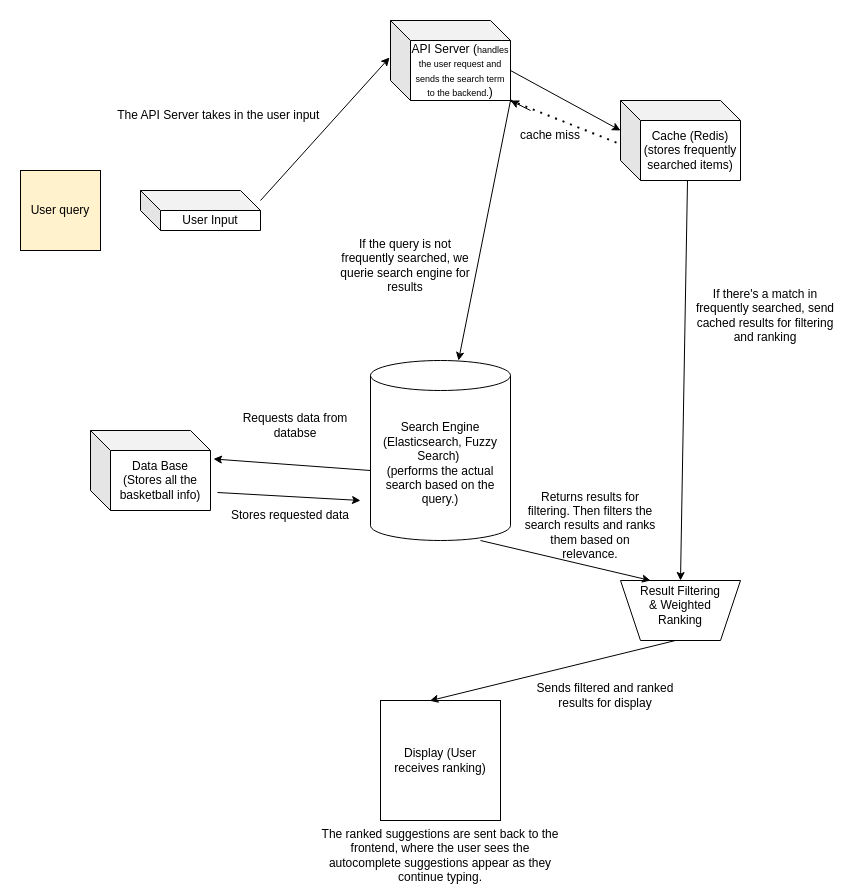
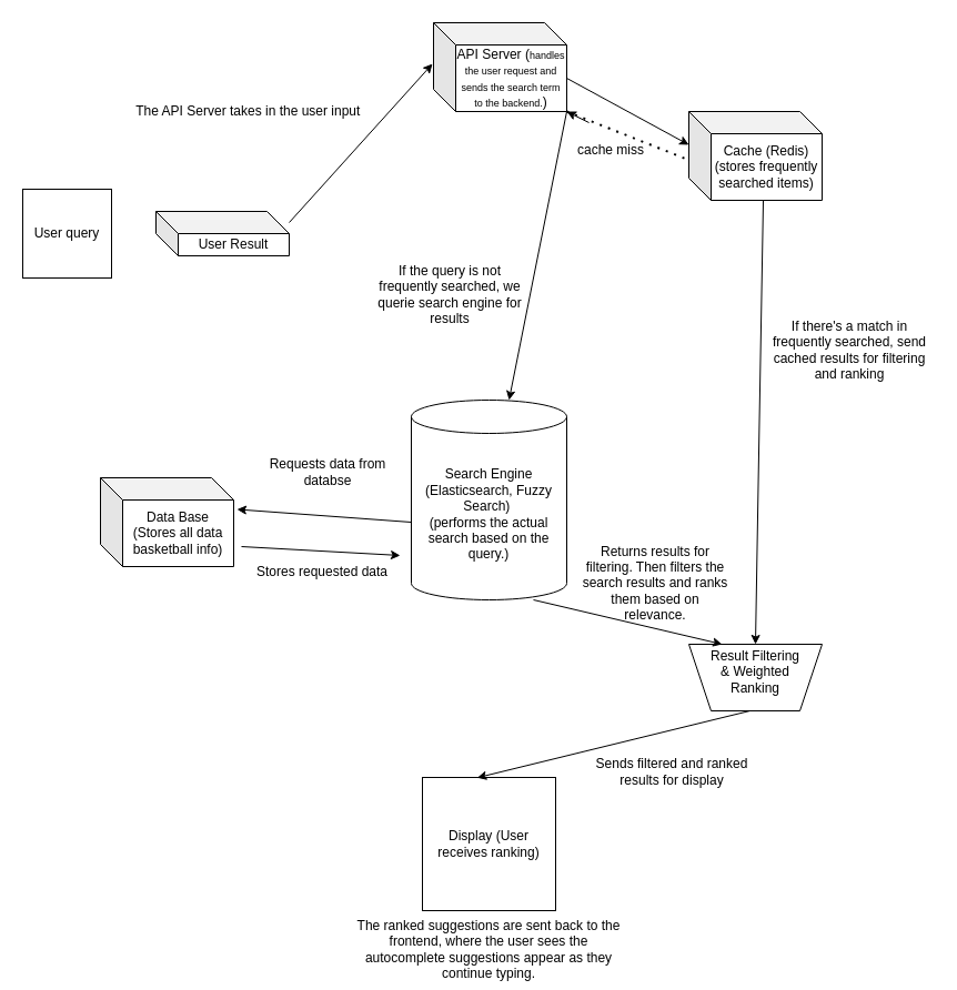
  <mxCell id="0" />
  <mxCell id="1" parent="0" />
- <mxCell id="2" value="User Input" style="shape=cube;whiteSpace=wrap;html=1;boundedLbl=1;backgroundOutline=1;darkOpacity=0.05;darkOpacity2=0.1;" vertex="1" parent="1"><mxGeometry x="140" y="190" width="120" height="40" as="geometry" /></mxCell>
+ <mxCell id="2" value="User Result" style="shape=cube;whiteSpace=wrap;html=1;boundedLbl=1;backgroundOutline=1;darkOpacity=0.05;darkOpacity2=0.1;" vertex="1" parent="1"><mxGeometry x="140" y="190" width="120" height="40" as="geometry" /></mxCell>
  <mxCell id="3" value="" style="endArrow=classic;html=1;rounded=0;entryX=-0.008;entryY=0.463;entryDx=0;entryDy=0;entryPerimeter=0;" edge="1" parent="1" target="4"><mxGeometry width="50" height="50" relative="1" as="geometry"><mxPoint x="260" y="200" as="sourcePoint" /><mxPoint x="396" y="100" as="targetPoint" /></mxGeometry></mxCell>
  <mxCell id="4" value="API Server (&lt;font style=&quot;font-size: 9px;&quot;&gt;handles the user request and sends the search term to the backend.&lt;/font&gt;)" style="shape=cube;whiteSpace=wrap;html=1;boundedLbl=1;backgroundOutline=1;darkOpacity=0.05;darkOpacity2=0.1;" vertex="1" parent="1"><mxGeometry x="390" y="20" width="120" height="80" as="geometry" /></mxCell>
- <mxCell id="5" value="The API Server takes in the user input&amp;nbsp;" style="text;html=1;align=center;verticalAlign=middle;whiteSpace=wrap;rounded=0;" vertex="1" parent="1"><mxGeometry x="110" y="100" width="220" height="30" as="geometry" /></mxCell>
+ <mxCell id="5" value="The API Server takes in the user input&amp;nbsp;" style="text;html=1;align=center;verticalAlign=middle;whiteSpace=wrap;rounded=0;" vertex="1" parent="1"><mxGeometry x="115" y="85" width="220" height="30" as="geometry" /></mxCell>
  <mxCell id="6" value="Cache (Redis) (stores frequently searched items)" style="shape=cube;whiteSpace=wrap;html=1;boundedLbl=1;backgroundOutline=1;darkOpacity=0.05;darkOpacity2=0.1;" vertex="1" parent="1"><mxGeometry x="620" y="100" width="120" height="80" as="geometry" /></mxCell>
  <mxCell id="7" value="" style="endArrow=classic;html=1;rounded=0;entryX=0;entryY=0;entryDx=0;entryDy=30;entryPerimeter=0;" edge="1" parent="1" target="6"><mxGeometry width="50" height="50" relative="1" as="geometry"><mxPoint x="510" y="70" as="sourcePoint" /><mxPoint x="560" y="20" as="targetPoint" /></mxGeometry></mxCell>
  <mxCell id="8" value="Search Engine (Elasticsearch, Fuzzy Search)&amp;nbsp;&lt;div&gt;(performs the actual search based on the query.)&lt;/div&gt;" style="shape=cylinder3;whiteSpace=wrap;html=1;boundedLbl=1;backgroundOutline=1;size=15;" vertex="1" parent="1"><mxGeometry x="370" y="360" width="140" height="180" as="geometry" /></mxCell>
  <mxCell id="9" value="cache miss" style="text;html=1;align=center;verticalAlign=middle;whiteSpace=wrap;rounded=0;" vertex="1" parent="1"><mxGeometry x="490" y="120" width="120" height="30" as="geometry" /></mxCell>
  <mxCell id="10" value="" style="endArrow=none;dashed=1;html=1;dashPattern=1 3;strokeWidth=2;rounded=0;entryX=-0.025;entryY=0.531;entryDx=0;entryDy=0;entryPerimeter=0;" edge="1" parent="1" target="6"><mxGeometry width="50" height="50" relative="1" as="geometry"><mxPoint x="510" y="100" as="sourcePoint" /><mxPoint x="560" y="50" as="targetPoint" /></mxGeometry></mxCell>
  <mxCell id="11" value="" style="endArrow=classic;html=1;rounded=0;entryX=1;entryY=1;entryDx=0;entryDy=0;entryPerimeter=0;" edge="1" parent="1" target="4"><mxGeometry width="50" height="50" relative="1" as="geometry"><mxPoint x="530" y="110" as="sourcePoint" /><mxPoint x="570" y="50" as="targetPoint" /></mxGeometry></mxCell>
  <mxCell id="12" value="" style="endArrow=classic;html=1;rounded=0;" edge="1" parent="1" target="8"><mxGeometry width="50" height="50" relative="1" as="geometry"><mxPoint x="510" y="100" as="sourcePoint" /><mxPoint x="500" y="50" as="targetPoint" /></mxGeometry></mxCell>
  <mxCell id="13" value="If the query is not frequently searched, we querie search engine for results" style="text;html=1;align=center;verticalAlign=middle;whiteSpace=wrap;rounded=0;" vertex="1" parent="1"><mxGeometry x="330" y="250" width="150" height="30" as="geometry" /></mxCell>
- <mxCell id="14" value="Data Base (Stores all the basketball info)" style="shape=cube;whiteSpace=wrap;html=1;boundedLbl=1;backgroundOutline=1;darkOpacity=0.05;darkOpacity2=0.1;" vertex="1" parent="1"><mxGeometry x="90" y="430" width="120" height="80" as="geometry" /></mxCell>
+ <mxCell id="14" value="Data Base (Stores all data basketball info)" style="shape=cube;whiteSpace=wrap;html=1;boundedLbl=1;backgroundOutline=1;darkOpacity=0.05;darkOpacity2=0.1;" vertex="1" parent="1"><mxGeometry x="90" y="430" width="120" height="80" as="geometry" /></mxCell>
  <mxCell id="15" value="" style="endArrow=classic;html=1;rounded=0;entryX=1.025;entryY=0.356;entryDx=0;entryDy=0;entryPerimeter=0;" edge="1" parent="1" target="14"><mxGeometry width="50" height="50" relative="1" as="geometry"><mxPoint x="370" y="470" as="sourcePoint" /><mxPoint x="420" y="420" as="targetPoint" /></mxGeometry></mxCell>
  <mxCell id="16" value="Requests data from databse" style="text;html=1;align=center;verticalAlign=middle;whiteSpace=wrap;rounded=0;" vertex="1" parent="1"><mxGeometry x="230" y="410" width="130" height="30" as="geometry" /></mxCell>
  <mxCell id="17" value="" style="endArrow=classic;html=1;rounded=0;" edge="1" parent="1"><mxGeometry width="50" height="50" relative="1" as="geometry"><mxPoint x="217" y="492" as="sourcePoint" /><mxPoint x="360" y="500" as="targetPoint" /></mxGeometry></mxCell>
  <mxCell id="18" value="Stores requested data" style="text;html=1;align=center;verticalAlign=middle;whiteSpace=wrap;rounded=0;" vertex="1" parent="1"><mxGeometry x="220" y="500" width="140" height="30" as="geometry" /></mxCell>
  <mxCell id="19" value="" style="shape=trapezoid;perimeter=trapezoidPerimeter;whiteSpace=wrap;html=1;fixedSize=1;rotation=-180;" vertex="1" parent="1"><mxGeometry x="620" y="580" width="120" height="60" as="geometry" /></mxCell>
  <mxCell id="20" value="Result Filtering &amp;amp; Weighted Ranking" style="text;html=1;align=center;verticalAlign=middle;whiteSpace=wrap;rounded=0;" vertex="1" parent="1"><mxGeometry x="635" y="590" width="90" height="30" as="geometry" /></mxCell>
  <mxCell id="21" value="" style="endArrow=classic;html=1;rounded=0;entryX=0.75;entryY=1;entryDx=0;entryDy=0;" edge="1" parent="1" target="19"><mxGeometry width="50" height="50" relative="1" as="geometry"><mxPoint x="480" y="540" as="sourcePoint" /><mxPoint x="623" y="548" as="targetPoint" /></mxGeometry></mxCell>
  <mxCell id="22" value="Returns results for filtering. Then filters the search results and ranks them based on relevance." style="text;html=1;align=center;verticalAlign=middle;whiteSpace=wrap;rounded=0;" vertex="1" parent="1"><mxGeometry x="520" y="510" width="140" height="30" as="geometry" /></mxCell>
  <mxCell id="23" value="" style="endArrow=classic;html=1;rounded=0;entryX=0.5;entryY=1;entryDx=0;entryDy=0;" edge="1" parent="1" target="19"><mxGeometry width="50" height="50" relative="1" as="geometry"><mxPoint x="687" y="180" as="sourcePoint" /><mxPoint x="635" y="440" as="targetPoint" /></mxGeometry></mxCell>
  <mxCell id="24" value="If there's a match in frequently searched, send cached results for filtering and ranking" style="text;html=1;align=center;verticalAlign=middle;whiteSpace=wrap;rounded=0;" vertex="1" parent="1"><mxGeometry x="690" y="300" width="150" height="30" as="geometry" /></mxCell>
  <mxCell id="25" value="Display (User receives ranking)" style="whiteSpace=wrap;html=1;aspect=fixed;" vertex="1" parent="1"><mxGeometry x="380" y="700" width="120" height="120" as="geometry" /></mxCell>
  <mxCell id="26" value="" style="endArrow=classic;html=1;rounded=0;entryX=0.411;entryY=0.002;entryDx=0;entryDy=0;entryPerimeter=0;" edge="1" parent="1" target="25"><mxGeometry width="50" height="50" relative="1" as="geometry"><mxPoint x="675" y="640" as="sourcePoint" /><mxPoint x="725" y="590" as="targetPoint" /></mxGeometry></mxCell>
- <mxCell id="27" value="User query" style="whiteSpace=wrap;html=1;aspect=fixed;fillColor=#fff2cc;" vertex="1" parent="1"><mxGeometry y="170" width="80" height="80" as="geometry" x="20" /></mxCell>
+ <mxCell id="27" value="User query" style="whiteSpace=wrap;html=1;aspect=fixed;" vertex="1" parent="1"><mxGeometry y="170" width="80" height="80" as="geometry" x="20" /></mxCell>
  <mxCell id="28" value="Sends filtered and ranked results for display" style="text;html=1;align=center;verticalAlign=middle;whiteSpace=wrap;rounded=0;" vertex="1" parent="1"><mxGeometry x="530" y="680" width="150" height="30" as="geometry" /></mxCell>
  <mxCell id="29" value="The ranked suggestions are sent back to the frontend, where the user sees the autocomplete suggestions appear as they continue typing." style="text;html=1;align=center;verticalAlign=middle;whiteSpace=wrap;rounded=0;" vertex="1" parent="1"><mxGeometry x="315" y="840" width="250" height="30" as="geometry" /></mxCell>
